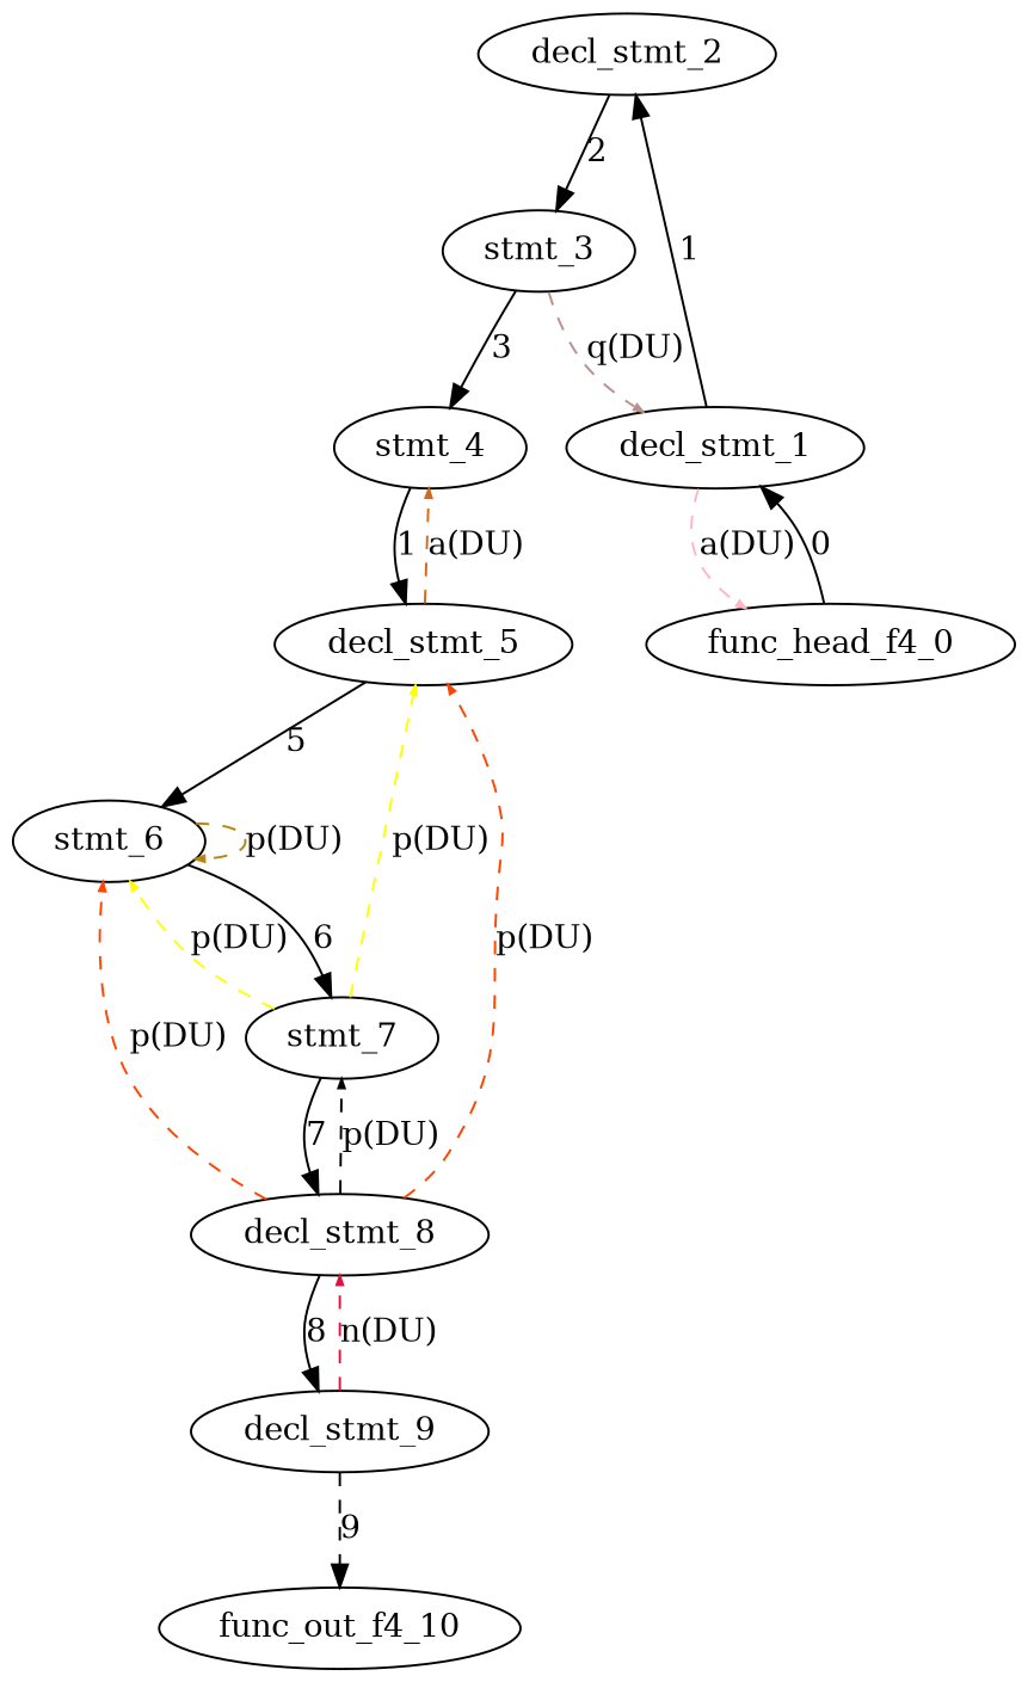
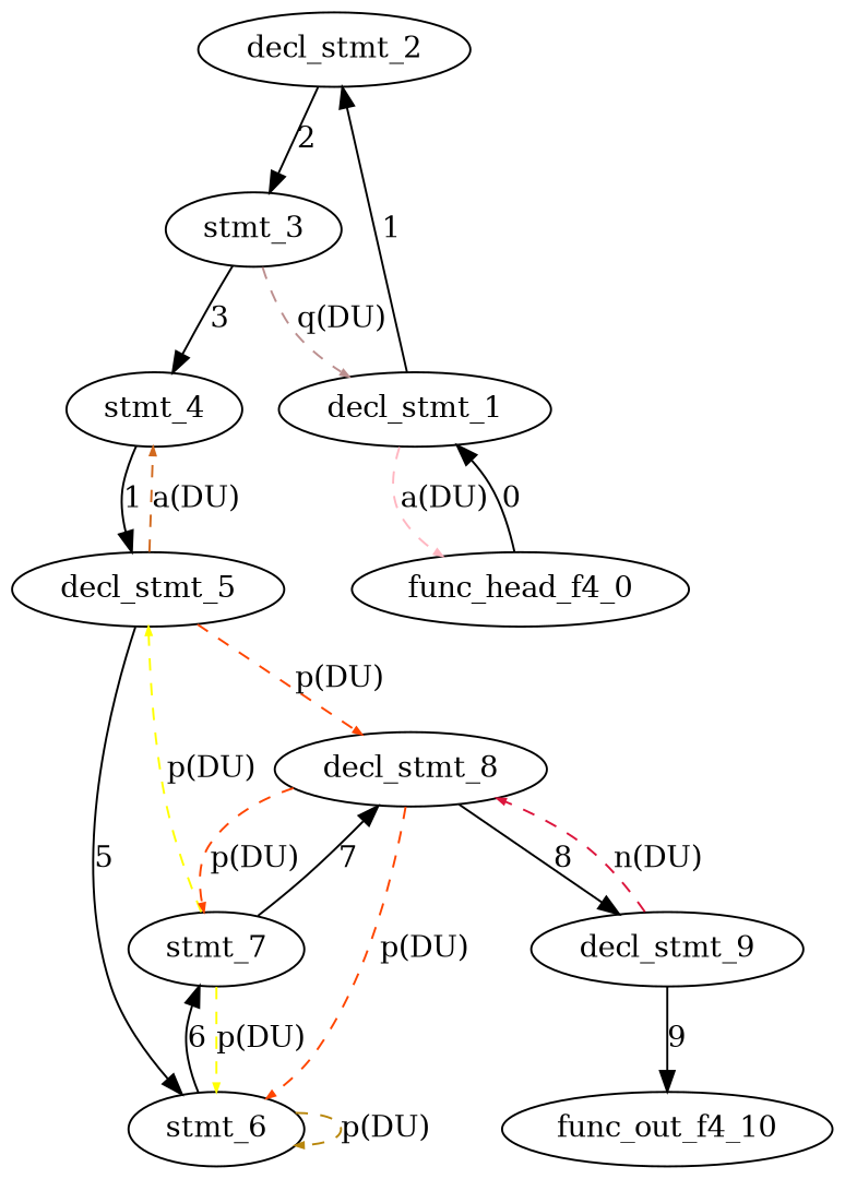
  digraph {
    n1 [label=decl_stmt_2]
    n2 [label=stmt_3]
    n3 [label=decl_stmt_1]
    n4 [label=stmt_4]
    n5 [label=func_head_f4_0]
    n6 [label=stmt_7]
    n7 [label=decl_stmt_5]
    n8 [label=stmt_6]
    n9 [label=decl_stmt_8]
    n10 [label=decl_stmt_9]
    n11 [label=func_out_f4_10]
    n1 -> n2 [label=2]
    n2 -> n3 [arrowsize=0.4 color=rosybrown label="q(DU)" style=dashed]
    n2 -> n4 [label=3]
    n3 -> n1 [label=1]
    n3 -> n5 [arrowsize=0.4 color=lightpink label="a(DU)" style=dashed]
    n4 -> n7 [label=1]
    n5 -> n3 [label=0]
    n6 -> n7 [arrowsize=0.4 color=yellow label="p(DU)" style=dashed]
    n6 -> n8 [arrowsize=0.4 color=yellow label="p(DU)" style=dashed]
    n6 -> n9 [label=7]
    n7 -> n4 [arrowsize=0.4 color=chocolate label="a(DU)" style=dashed]
    n7 -> n8 [label=5]
    n8 -> n6 [label=6]
    n8 -> n8 [arrowsize=0.4 color=darkgoldenrod label="p(DU)" style=dashed]
-   n9 -> n6 [arrowsize=0.4 color=black label="p(DU)" style=dashed]
-   n9 -> n7 [arrowsize=0.4 color=orangered label="p(DU)" style=dashed]
+   n9 -> n6 [arrowsize=0.4 color=orangered label="p(DU)" style=dashed]
+   n7 -> n9 [arrowsize=0.4 color=orangered label="p(DU)" style=dashed]
    n9 -> n8 [arrowsize=0.4 color=orangered label="p(DU)" style=dashed]
    n9 -> n10 [label=8]
    n10 -> n9 [arrowsize=0.4 color=crimson label="n(DU)" style=dashed]
-   n10 -> n11 [label=9 style=dashed]
+   n10 -> n11 [label=9]
  }
